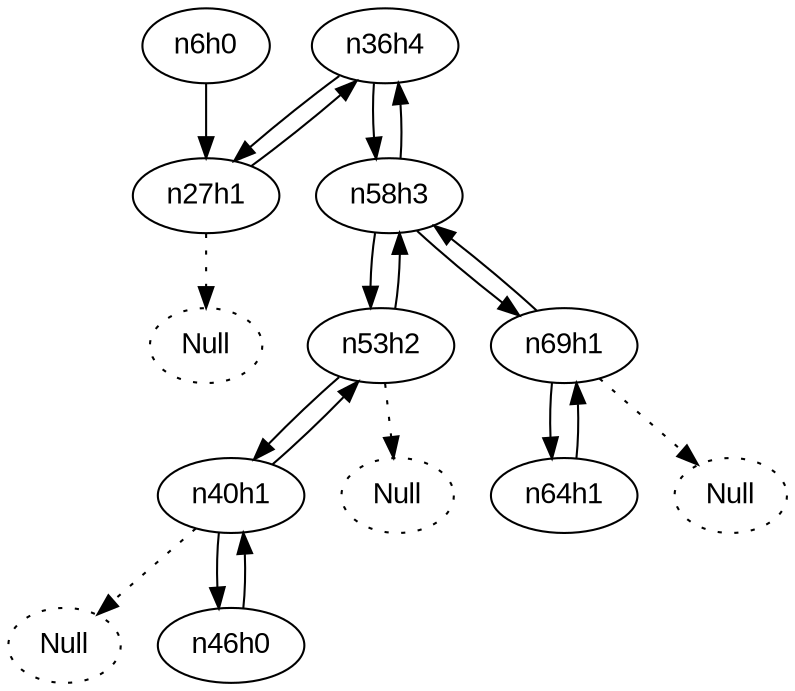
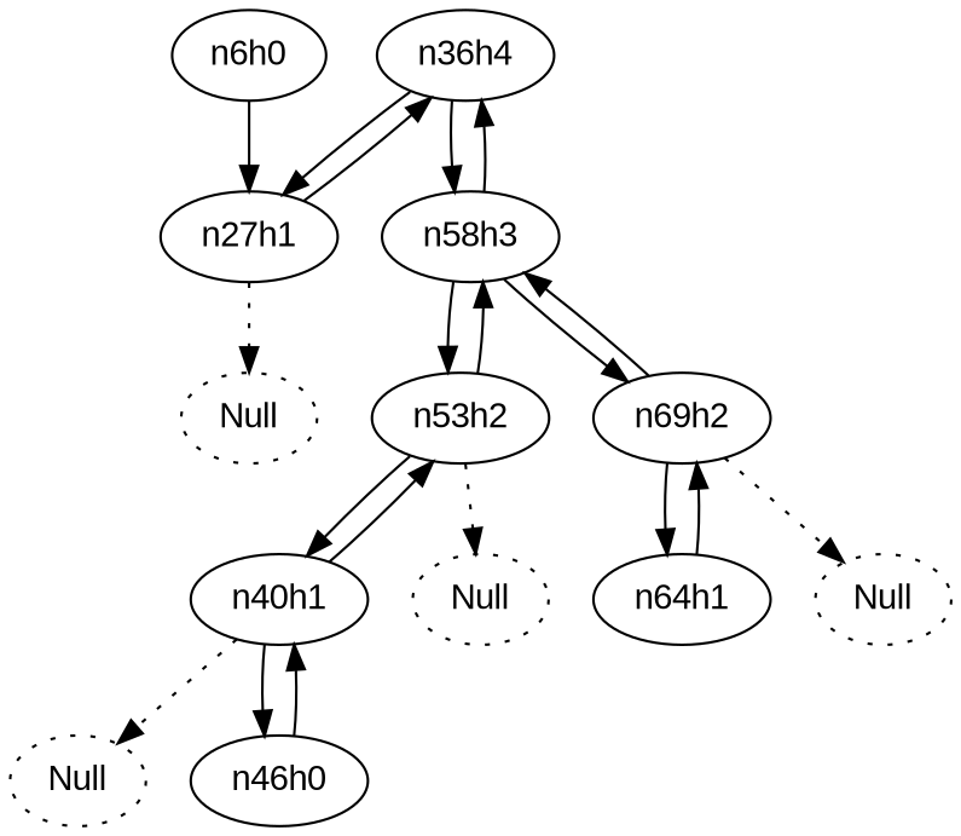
  digraph {
    fontname="Liberation Sans"
    node [fontname="Liberation Sans"]
    edge [fontname="Liberation Sans"]
    n36h4
    n27h1
    n58h3
    n4 [label=Null style=dotted]
    n53h2
-   n69h1
+   n69h1 [label=n69h2]
    n6h0
    n40h1
    n9 [label=Null style=dotted]
    n10 [label=n64h1]
    n11 [label=Null style=dotted]
    n12 [label=Null style=dotted]
    n46h0
    n36h4 -> n27h1
    n36h4 -> n58h3
    n27h1 -> n36h4
    n27h1 -> n4 [style=dotted]
    n58h3 -> n36h4
    n58h3 -> n53h2
    n58h3 -> n69h1
    n53h2 -> n58h3
    n53h2 -> n40h1
    n53h2 -> n9 [style=dotted]
    n69h1 -> n58h3
    n69h1 -> n10
    n69h1 -> n11 [style=dotted]
    n6h0 -> n27h1
    n40h1 -> n53h2
    n40h1 -> n12 [style=dotted]
    n40h1 -> n46h0
    n10 -> n69h1
    n46h0 -> n40h1
  }
